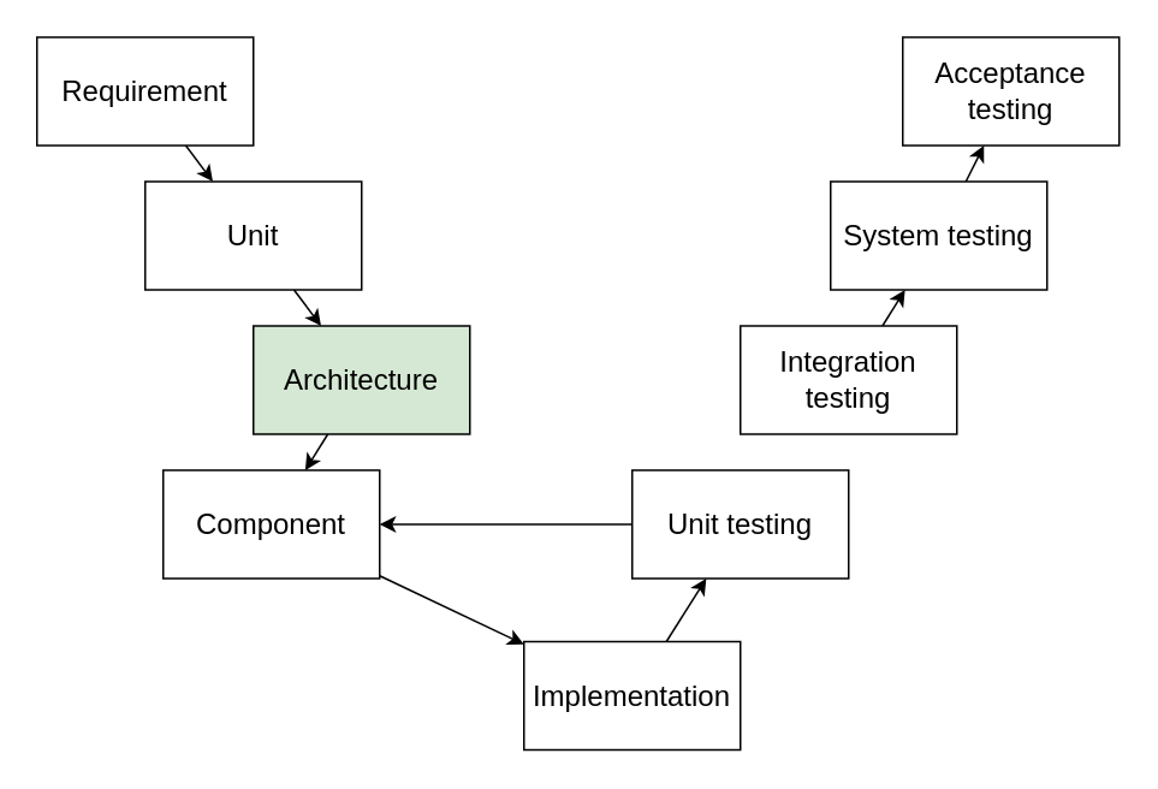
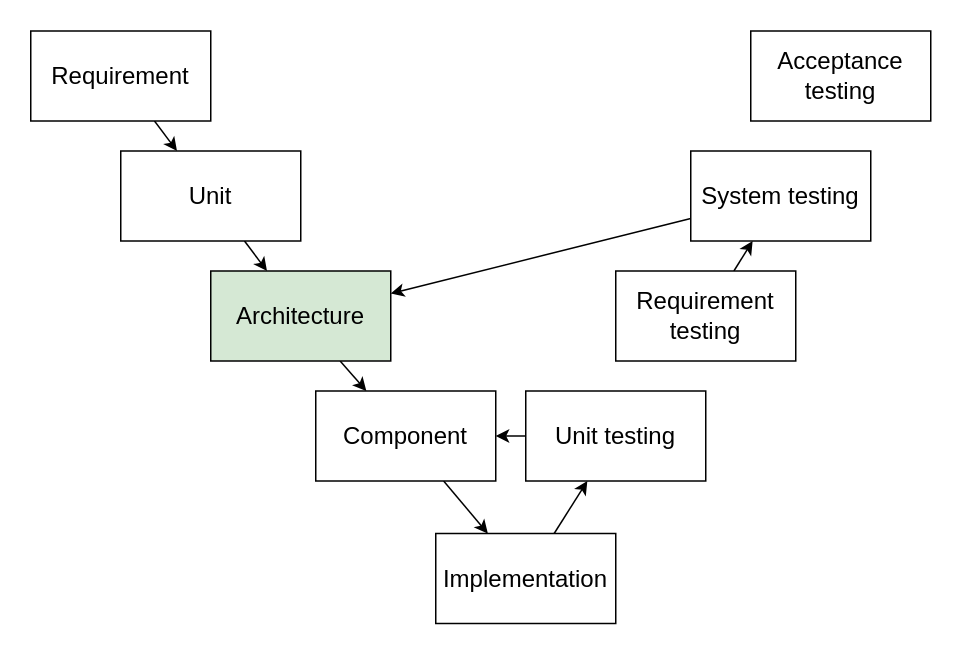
  <mxCell id="0" />
  <mxCell id="1" parent="0" />
  <mxCell id="2" style="rounded=0;orthogonalLoop=1;jettySize=auto;html=1;fontSize=16;" edge="1" parent="1" source="3" target="5"><mxGeometry relative="1" as="geometry" /></mxCell>
  <mxCell id="3" value="Requirement" style="rounded=0;whiteSpace=wrap;html=1;fontSize=16;" vertex="1" parent="1"><mxGeometry x="20" y="20" width="120" height="60" as="geometry" /></mxCell>
  <mxCell id="4" style="edgeStyle=none;rounded=0;orthogonalLoop=1;jettySize=auto;html=1;fontSize=16;" edge="1" parent="1" source="5" target="7"><mxGeometry relative="1" as="geometry" /></mxCell>
  <mxCell id="5" value="Unit" style="rounded=0;whiteSpace=wrap;html=1;fontSize=16;" vertex="1" parent="1"><mxGeometry x="80" y="100" width="120" height="60" as="geometry" /></mxCell>
  <mxCell id="6" style="edgeStyle=none;rounded=0;orthogonalLoop=1;jettySize=auto;html=1;fontSize=16;" edge="1" parent="1" source="7" target="9"><mxGeometry relative="1" as="geometry" /></mxCell>
  <mxCell id="7" value="Architecture" style="rounded=0;whiteSpace=wrap;html=1;fontSize=16;fillColor=#d5e8d4;" vertex="1" parent="1"><mxGeometry x="140" y="180" width="120" height="60" as="geometry" /></mxCell>
  <mxCell id="8" style="edgeStyle=none;rounded=0;orthogonalLoop=1;jettySize=auto;html=1;fontSize=16;" edge="1" parent="1" source="9" target="11"><mxGeometry relative="1" as="geometry" /></mxCell>
- <mxCell id="9" value="Component" style="rounded=0;whiteSpace=wrap;html=1;fontSize=16;" vertex="1" parent="1"><mxGeometry x="90" y="260" width="120" height="60" as="geometry" /></mxCell>
+ <mxCell id="9" value="Component" style="rounded=0;whiteSpace=wrap;html=1;fontSize=16;" vertex="1" parent="1"><mxGeometry x="210" y="260" width="120" height="60" as="geometry" /></mxCell>
  <mxCell id="10" style="edgeStyle=none;rounded=0;orthogonalLoop=1;jettySize=auto;html=1;fontSize=16;" edge="1" parent="1" source="11" target="13"><mxGeometry relative="1" as="geometry" /></mxCell>
  <mxCell id="11" value="Implementation" style="rounded=0;whiteSpace=wrap;html=1;fontSize=16;" vertex="1" parent="1"><mxGeometry x="290" y="355" width="120" height="60" as="geometry" /></mxCell>
  <mxCell id="12" style="edgeStyle=none;rounded=0;orthogonalLoop=1;jettySize=auto;html=1;fontSize=16;" edge="1" parent="1" source="13" target="9"><mxGeometry relative="1" as="geometry" /></mxCell>
  <mxCell id="13" value="Unit testing" style="rounded=0;whiteSpace=wrap;html=1;fontSize=16;" vertex="1" parent="1"><mxGeometry x="350" y="260" width="120" height="60" as="geometry" /></mxCell>
  <mxCell id="14" style="edgeStyle=none;rounded=0;orthogonalLoop=1;jettySize=auto;html=1;fontSize=16;" edge="1" parent="1" source="15" target="17"><mxGeometry relative="1" as="geometry" /></mxCell>
- <mxCell id="15" value="Integration testing" style="rounded=0;whiteSpace=wrap;html=1;fontSize=16;" vertex="1" parent="1"><mxGeometry x="410" y="180" width="120" height="60" as="geometry" /></mxCell>
- <mxCell id="16" style="edgeStyle=none;rounded=0;orthogonalLoop=1;jettySize=auto;html=1;fontSize=16;" edge="1" parent="1" source="17" target="18"><mxGeometry relative="1" as="geometry" /></mxCell>
+ <mxCell id="15" value="Requirement testing" style="rounded=0;whiteSpace=wrap;html=1;fontSize=16;" vertex="1" parent="1"><mxGeometry x="410" y="180" width="120" height="60" as="geometry" /></mxCell>
+ <mxCell id="16" style="edgeStyle=none;rounded=0;orthogonalLoop=1;jettySize=auto;html=1;fontSize=16;" edge="1" parent="1" source="17" target="7"><mxGeometry relative="1" as="geometry" /></mxCell>
  <mxCell id="17" value="System testing" style="rounded=0;whiteSpace=wrap;html=1;fontSize=16;" vertex="1" parent="1"><mxGeometry x="460" y="100" width="120" height="60" as="geometry" /></mxCell>
  <mxCell id="18" value="Acceptance testing" style="rounded=0;whiteSpace=wrap;html=1;fontSize=16;" vertex="1" parent="1"><mxGeometry x="500" y="20" width="120" height="60" as="geometry" /></mxCell>
